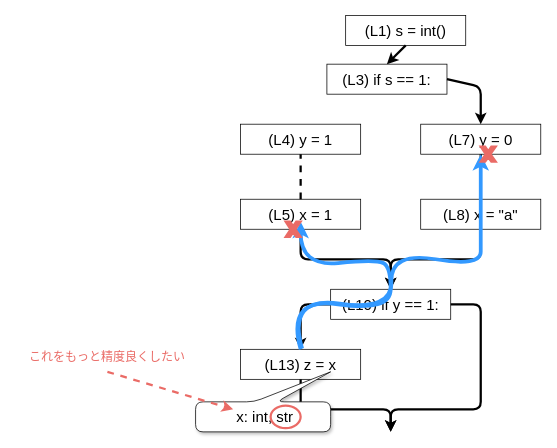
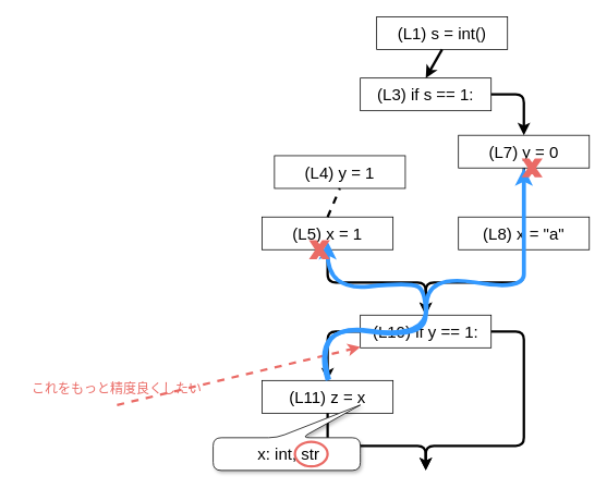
  <mxCell id="0" />
  <mxCell id="1" parent="0" />
- <mxCell id="2" value="&lt;font style=&quot;font-size: 20px;&quot;&gt;(L3) if s == 1:&lt;/font&gt;" style="rounded=0;whiteSpace=wrap;html=1;fontSize=20;" parent="1" vertex="1"><mxGeometry x="435" y="85" width="160" height="40" as="geometry" /></mxCell>
+ <mxCell id="2" value="&lt;font style=&quot;font-size: 20px;&quot;&gt;(L3) if s == 1:&lt;/font&gt;" style="rounded=0;whiteSpace=wrap;html=1;fontSize=20;" parent="1" vertex="1"><mxGeometry x="440" y="95" width="160" height="40" as="geometry" /></mxCell>
  <mxCell id="3" value="&lt;font style=&quot;font-size: 20px;&quot;&gt;(L1) s = int()&lt;/font&gt;" style="rounded=0;whiteSpace=wrap;html=1;fontSize=20;" parent="1" vertex="1"><mxGeometry x="460" y="20" width="160" height="40" as="geometry" /></mxCell>
  <mxCell id="4" value="&lt;font style=&quot;font-size: 20px&quot;&gt;(L5) x = 1&lt;/font&gt;" style="rounded=0;whiteSpace=wrap;html=1;fontSize=20;" parent="1" vertex="1"><mxGeometry x="320" y="265" width="160" height="40" as="geometry" /></mxCell>
  <mxCell id="5" value="&lt;font style=&quot;font-size: 20px&quot;&gt;(L8) x = &quot;a&quot;&lt;/font&gt;" style="rounded=0;whiteSpace=wrap;html=1;fontSize=20;" parent="1" vertex="1"><mxGeometry x="560" y="265" width="160" height="40" as="geometry" /></mxCell>
  <mxCell id="6" value="&lt;font style=&quot;font-size: 20px&quot;&gt;(L10) if y == 1:&lt;/font&gt;" style="rounded=0;whiteSpace=wrap;html=1;fontSize=20;" parent="1" vertex="1"><mxGeometry x="440" y="385" width="160" height="40" as="geometry" /></mxCell>
- <mxCell id="7" value="&lt;font style=&quot;font-size: 20px&quot;&gt;(L13) z = x&lt;/font&gt;" style="rounded=0;whiteSpace=wrap;html=1;fontSize=20;" parent="1" vertex="1"><mxGeometry x="320" y="465" width="160" height="40" as="geometry" /></mxCell>
+ <mxCell id="7" value="&lt;font style=&quot;font-size: 20px&quot;&gt;(L11) z = x&lt;/font&gt;" style="rounded=0;whiteSpace=wrap;html=1;fontSize=20;" parent="1" vertex="1"><mxGeometry x="320" y="465" width="160" height="40" as="geometry" /></mxCell>
  <mxCell id="8" value="" style="endArrow=classic;html=1;fontSize=20;exitX=0.5;exitY=1;exitDx=0;exitDy=0;entryX=0.5;entryY=0;entryDx=0;entryDy=0;strokeWidth=3;" parent="1" source="3" target="2" edge="1"><mxGeometry width="50" height="50" relative="1" as="geometry"><mxPoint x="550" y="275" as="sourcePoint" /><mxPoint x="600" y="225" as="targetPoint" /></mxGeometry></mxCell>
  <mxCell id="9" value="" style="endArrow=classic;html=1;fontSize=20;exitX=1;exitY=0.5;exitDx=0;exitDy=0;entryX=0.5;entryY=0;entryDx=0;entryDy=0;strokeWidth=3;" parent="1" source="2" target="17" edge="1"><mxGeometry width="50" height="50" relative="1" as="geometry"><mxPoint x="450" y="125" as="sourcePoint" /><mxPoint x="410" y="185" as="targetPoint" /><Array as="points"><mxPoint x="640" y="115" /></Array></mxGeometry></mxCell>
  <mxCell id="10" value="" style="endArrow=classic;html=1;fontSize=20;exitX=0.5;exitY=1;exitDx=0;exitDy=0;strokeWidth=3;entryX=0.5;entryY=0;entryDx=0;entryDy=0;" parent="1" source="5" target="6" edge="1"><mxGeometry width="50" height="50" relative="1" as="geometry"><mxPoint x="640" y="305" as="sourcePoint" /><mxPoint x="600" y="365" as="targetPoint" /><Array as="points"><mxPoint x="640" y="345" /><mxPoint x="520" y="345" /></Array></mxGeometry></mxCell>
  <mxCell id="11" value="" style="endArrow=classic;html=1;fontSize=20;exitX=0.5;exitY=1;exitDx=0;exitDy=0;strokeWidth=3;entryX=0.5;entryY=0;entryDx=0;entryDy=0;" parent="1" source="4" target="6" edge="1"><mxGeometry width="50" height="50" relative="1" as="geometry"><mxPoint x="400" y="305" as="sourcePoint" /><mxPoint x="610" y="375" as="targetPoint" /><Array as="points"><mxPoint x="400" y="345" /><mxPoint x="520" y="345" /></Array></mxGeometry></mxCell>
  <mxCell id="12" value="" style="endArrow=classic;html=1;fontSize=20;exitX=0;exitY=0.5;exitDx=0;exitDy=0;entryX=0.5;entryY=0;entryDx=0;entryDy=0;strokeWidth=3;" parent="1" source="6" target="7" edge="1"><mxGeometry width="50" height="50" relative="1" as="geometry"><mxPoint x="440" y="405" as="sourcePoint" /><mxPoint x="400" y="465" as="targetPoint" /><Array as="points"><mxPoint x="400" y="405" /></Array></mxGeometry></mxCell>
  <mxCell id="13" value="" style="endArrow=classic;html=1;fontSize=20;exitX=1;exitY=0.5;exitDx=0;exitDy=0;strokeWidth=3;" parent="1" source="6" edge="1"><mxGeometry width="50" height="50" relative="1" as="geometry"><mxPoint x="600" y="405" as="sourcePoint" /><mxPoint x="520" y="575" as="targetPoint" /><Array as="points"><mxPoint x="640" y="405" /><mxPoint x="640" y="545" /><mxPoint x="520" y="545" /></Array></mxGeometry></mxCell>
  <mxCell id="14" value="" style="endArrow=classic;html=1;fontSize=20;exitX=0.5;exitY=1;exitDx=0;exitDy=0;strokeWidth=3;" parent="1" source="7" edge="1"><mxGeometry width="50" height="50" relative="1" as="geometry"><mxPoint x="400" y="515" as="sourcePoint" /><mxPoint x="520" y="575" as="targetPoint" /><Array as="points"><mxPoint x="400" y="545" /><mxPoint x="520" y="545" /></Array></mxGeometry></mxCell>
  <mxCell id="15" value="" style="shape=callout;whiteSpace=wrap;html=1;perimeter=calloutPerimeter;fontSize=20;position2=0;size=40;position=0.4;base=30;rotation=-180;rounded=1;shadow=1;sketch=0;" parent="1" vertex="1"><mxGeometry x="260" y="495" width="180" height="80" as="geometry" /></mxCell>
  <mxCell id="16" value="x: int, str" style="text;html=1;strokeColor=none;fillColor=none;align=center;verticalAlign=middle;whiteSpace=wrap;rounded=0;fontSize=20;" parent="1" vertex="1"><mxGeometry x="310" y="545" width="85" height="20" as="geometry" /></mxCell>
  <mxCell id="17" value="&lt;span&gt;(L7) y = 0&lt;/span&gt;" style="rounded=0;whiteSpace=wrap;html=1;fontSize=20;" vertex="1" parent="1"><mxGeometry x="560" y="165" width="160" height="40" as="geometry" /></mxCell>
- <mxCell id="18" value="&lt;span&gt;(L4) y = 1&lt;/span&gt;" style="rounded=0;whiteSpace=wrap;html=1;fontSize=20;" vertex="1" parent="1"><mxGeometry x="320" y="165" width="160" height="40" as="geometry" /></mxCell>
+ <mxCell id="18" value="&lt;span&gt;(L4) y = 1&lt;/span&gt;" style="rounded=0;whiteSpace=wrap;html=1;fontSize=20;" vertex="1" parent="1"><mxGeometry x="335" y="190" width="160" height="40" as="geometry" /></mxCell>
  <mxCell id="19" value="" style="endArrow=none;dashed=1;html=1;strokeWidth=3;entryX=0.5;entryY=1;entryDx=0;entryDy=0;exitX=0.5;exitY=0;exitDx=0;exitDy=0;" edge="1" parent="1" source="5" target="17"><mxGeometry width="50" height="50" relative="1" as="geometry"><mxPoint x="630" y="315" as="sourcePoint" /><mxPoint x="680" y="265" as="targetPoint" /></mxGeometry></mxCell>
  <mxCell id="20" value="" style="endArrow=none;dashed=1;html=1;strokeWidth=3;entryX=0.5;entryY=1;entryDx=0;entryDy=0;exitX=0.5;exitY=0;exitDx=0;exitDy=0;" edge="1" parent="1" source="4" target="18"><mxGeometry width="50" height="50" relative="1" as="geometry"><mxPoint x="650" y="275" as="sourcePoint" /><mxPoint x="650" y="215" as="targetPoint" /></mxGeometry></mxCell>
  <mxCell id="21" value="&lt;font style=&quot;font-size: 16px&quot; color=&quot;#ea6b66&quot;&gt;これをもっと精度良くしたい&lt;/font&gt;" style="text;html=1;strokeColor=none;fillColor=none;align=center;verticalAlign=middle;whiteSpace=wrap;rounded=0;" vertex="1" parent="1"><mxGeometry x="20" y="455" width="245" height="40" as="geometry" /></mxCell>
- <mxCell id="22" value="" style="endArrow=classic;html=1;dashed=1;strokeWidth=3;entryX=0;entryY=0;entryDx=0;entryDy=0;exitX=0.5;exitY=1;exitDx=0;exitDy=0;strokeColor=#EA6B66;" edge="1" parent="1" source="21" target="16"><mxGeometry width="50" height="50" relative="1" as="geometry"><mxPoint x="580" y="405" as="sourcePoint" /><mxPoint x="630" y="355" as="targetPoint" /></mxGeometry></mxCell>
+ <mxCell id="22" value="" style="endArrow=classic;html=1;dashed=1;strokeWidth=3;exitX=0.5;exitY=1;exitDx=0;exitDy=0;strokeColor=#EA6B66;" edge="1" parent="1" source="21" target="6"><mxGeometry width="50" height="50" relative="1" as="geometry"><mxPoint x="580" y="405" as="sourcePoint" /><mxPoint x="630" y="355" as="targetPoint" /></mxGeometry></mxCell>
  <mxCell id="23" value="" style="ellipse;whiteSpace=wrap;html=1;strokeColor=#EA6B66;strokeWidth=3;fillColor=none;" vertex="1" parent="1"><mxGeometry x="360" y="540" width="40" height="30" as="geometry" /></mxCell>
  <mxCell id="24" value="" style="curved=1;endArrow=classic;html=1;strokeWidth=5;strokeColor=#3399FF;" edge="1" parent="1"><mxGeometry width="50" height="50" relative="1" as="geometry"><mxPoint x="400" y="465" as="sourcePoint" /><mxPoint x="400" y="295" as="targetPoint" /><Array as="points"><mxPoint x="380" y="395" /><mxPoint x="520" y="415" /><mxPoint x="520" y="355" /><mxPoint x="500" y="345" /><mxPoint x="400" y="355" /></Array></mxGeometry></mxCell>
  <mxCell id="25" value="" style="curved=1;endArrow=classic;html=1;strokeWidth=5;strokeColor=#3399FF;" edge="1" parent="1"><mxGeometry width="50" height="50" relative="1" as="geometry"><mxPoint x="402" y="464" as="sourcePoint" /><mxPoint x="640" y="205" as="targetPoint" /><Array as="points"><mxPoint x="382" y="394" /><mxPoint x="522" y="414" /><mxPoint x="520" y="335" /><mxPoint x="640" y="355" /><mxPoint x="640" y="315" /></Array></mxGeometry></mxCell>
  <mxCell id="26" value="" style="verticalLabelPosition=bottom;verticalAlign=top;html=1;shape=mxgraph.basic.x;strokeColor=#EA6B66;strokeWidth=3;fillColor=#EA6B66;" vertex="1" parent="1"><mxGeometry x="640" y="195" width="20" height="20" as="geometry" /></mxCell>
  <mxCell id="27" value="" style="verticalLabelPosition=bottom;verticalAlign=top;html=1;shape=mxgraph.basic.x;strokeColor=#EA6B66;strokeWidth=3;fillColor=#EA6B66;" vertex="1" parent="1"><mxGeometry x="380" y="295" width="20" height="20" as="geometry" /></mxCell>
